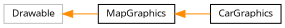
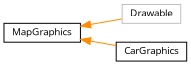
  digraph {
    fontname="Open Sans"
    rankdir=LR
    node [color=black fillcolor=white fontname="Open Sans" fontsize=10 shape=record style=filled]
    edge [color=darkorange dir=back fontname="Open Sans" fontsize=10 labelfontname=Helvetica labelfontsize=10 style=solid]
    n1 [color=grey75 height=0.2 label=Drawable width=0.4]
    n2 [height=0.2 label=MapGraphics width=0.4]
    n3 [height=0.2 label=CarGraphics width=0.4]
-   n1 -> n2
+   n2 -> n1
    n2 -> n3
  }
